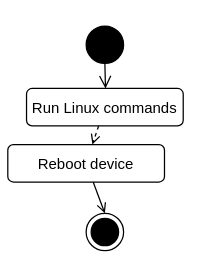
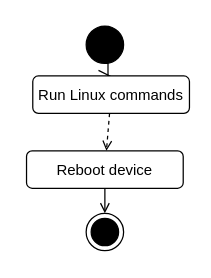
  <mxCell id="0" />
  <mxCell id="1" parent="0" />
  <mxCell id="2" value="" style="ellipse;shape=endState;fillColor=#000000;strokeColor=default;" parent="1" vertex="1"><mxGeometry x="68.5" y="170" width="30" height="30" as="geometry" /></mxCell>
  <mxCell id="3" value="" style="edgeStyle=elbowEdgeStyle;elbow=horizontal;verticalAlign=bottom;endArrow=open;endSize=8;strokeColor=default;endFill=1;rounded=0;entryX=0.5;entryY=0;entryDx=0;entryDy=0;exitX=0.5;exitY=1;exitDx=0;exitDy=0;" parent="1" source="8" target="4" edge="1"><mxGeometry x="264.5" y="168" as="geometry"><mxPoint x="83.5" y="88" as="targetPoint" /><mxPoint x="114" y="50" as="sourcePoint" /></mxGeometry></mxCell>
- <mxCell id="4" value="Run Linux commands" style="rounded=1;" parent="1" vertex="1"><mxGeometry x="20.75" y="70" width="125.5" height="30" as="geometry" /></mxCell>
- <mxCell id="5" value="Reboot device" style="rounded=1;" parent="1" vertex="1"><mxGeometry x="5.75" y="115" width="125.5" height="30" as="geometry" /></mxCell>
+ <mxCell id="4" value="Run Linux commands" style="rounded=1;" parent="1" vertex="1"><mxGeometry x="25.75" y="60" width="125.5" height="30" as="geometry" /></mxCell>
+ <mxCell id="5" value="Reboot device" style="rounded=1;" parent="1" vertex="1"><mxGeometry x="20.75" y="120" width="125.5" height="30" as="geometry" /></mxCell>
  <mxCell id="6" value="" style="endArrow=open;strokeColor=default;endFill=1;rounded=0;dashed=1;" parent="1" source="4" target="5" edge="1"><mxGeometry relative="1" as="geometry" /></mxCell>
  <mxCell id="7" value="" style="endArrow=open;strokeColor=default;endFill=1;rounded=0;entryX=0.5;entryY=0;entryDx=0;entryDy=0;" parent="1" source="5" target="2" edge="1"><mxGeometry relative="1" as="geometry"><mxPoint x="83.5" y="303" as="targetPoint" /></mxGeometry></mxCell>
  <mxCell id="8" value="" style="ellipse;whiteSpace=wrap;html=1;aspect=fixed;fillColor=#000000;" vertex="1" parent="1"><mxGeometry x="68.5" y="20" width="30" height="30" as="geometry" /></mxCell>
